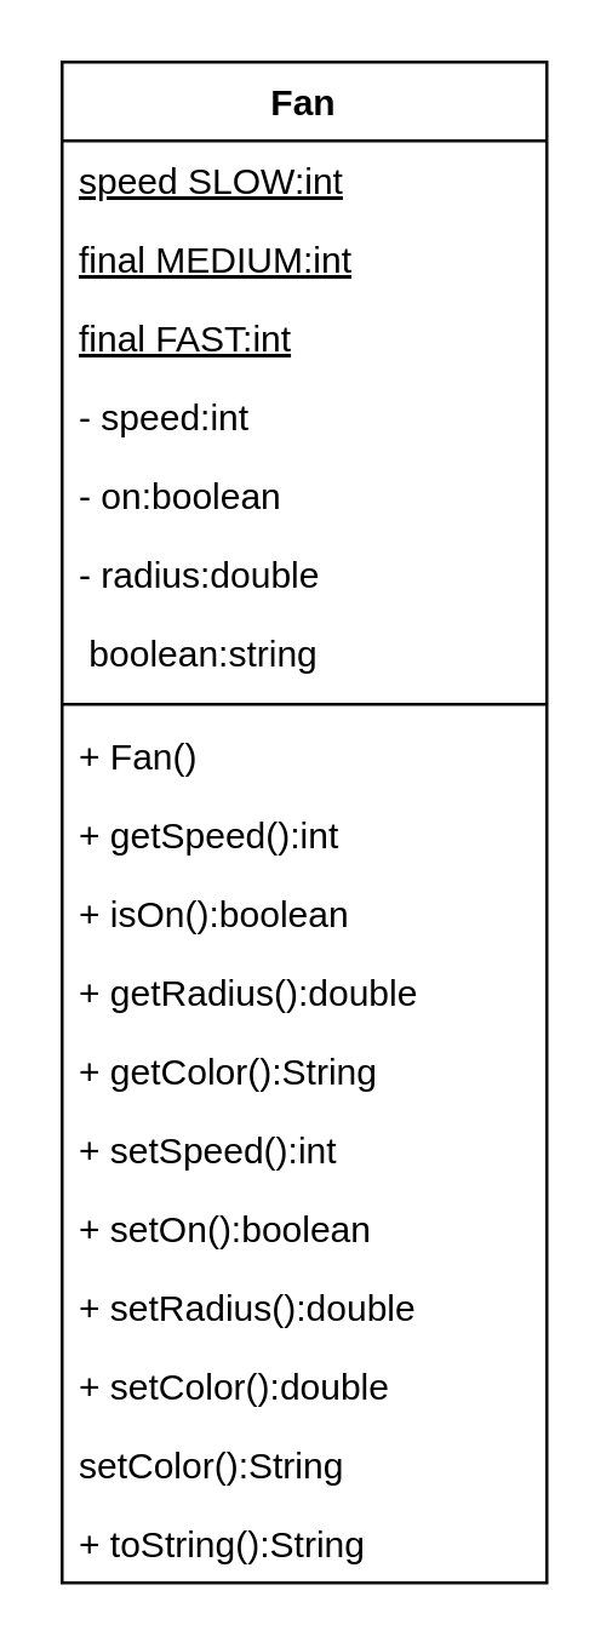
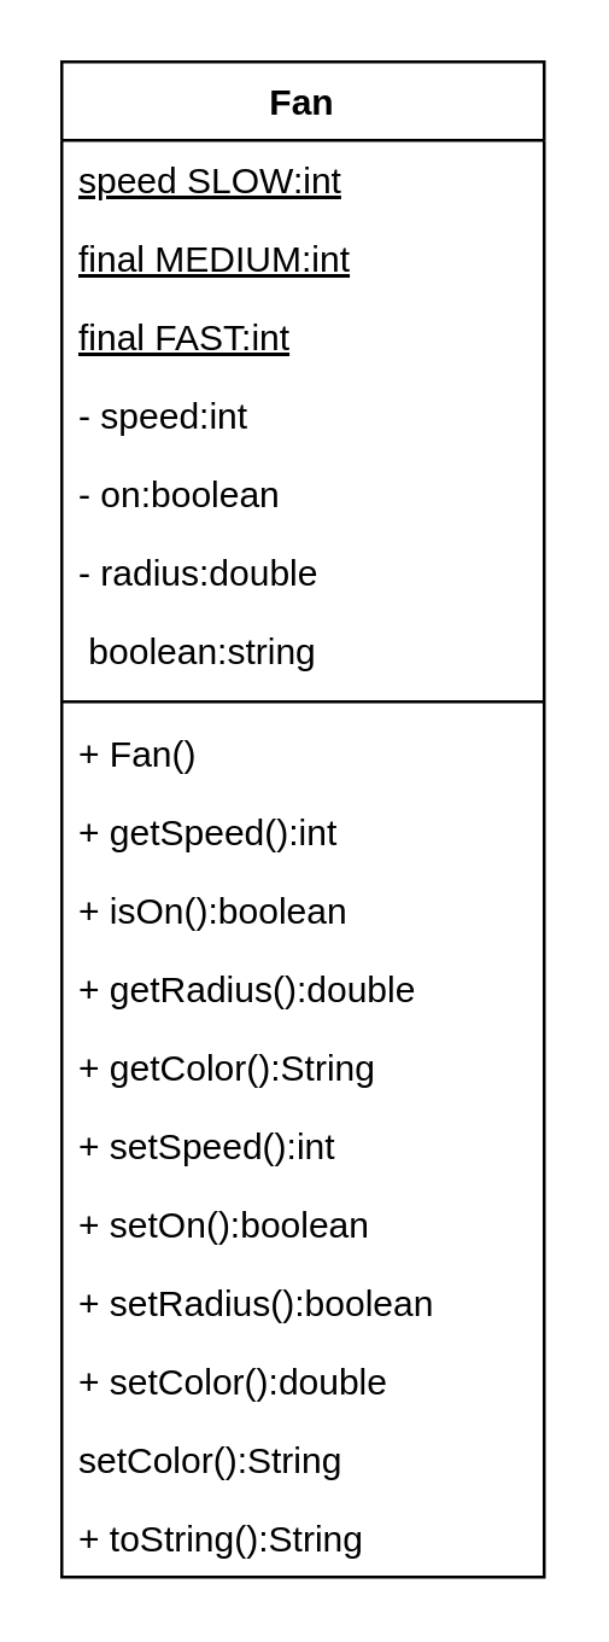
  <mxCell id="0" />
  <mxCell id="1" parent="0" />
  <mxCell id="2" value="Fan" style="swimlane;fontStyle=1;align=center;verticalAlign=top;childLayout=stackLayout;horizontal=1;startSize=26;horizontalStack=0;resizeParent=1;resizeParentMax=0;resizeLast=0;collapsible=1;marginBottom=0;" vertex="1" parent="1"><mxGeometry x="20" y="20" width="160" height="502" as="geometry" /></mxCell>
  <mxCell id="3" value="speed SLOW:int" style="text;strokeColor=none;fillColor=none;align=left;verticalAlign=top;spacingLeft=4;spacingRight=4;overflow=hidden;rotatable=0;points=[[0,0.5],[1,0.5]];portConstraint=eastwest;fontStyle=4" vertex="1" parent="2"><mxGeometry y="26" width="160" height="26" as="geometry" /></mxCell>
  <mxCell id="4" value="final MEDIUM:int" style="text;strokeColor=none;fillColor=none;align=left;verticalAlign=top;spacingLeft=4;spacingRight=4;overflow=hidden;rotatable=0;points=[[0,0.5],[1,0.5]];portConstraint=eastwest;fontStyle=4" vertex="1" parent="2"><mxGeometry y="52" width="160" height="26" as="geometry" /></mxCell>
  <mxCell id="5" value="final FAST:int&#10;" style="text;strokeColor=none;fillColor=none;align=left;verticalAlign=top;spacingLeft=4;spacingRight=4;overflow=hidden;rotatable=0;points=[[0,0.5],[1,0.5]];portConstraint=eastwest;fontStyle=4" vertex="1" parent="2"><mxGeometry y="78" width="160" height="26" as="geometry" /></mxCell>
  <mxCell id="6" value="- speed:int" style="text;strokeColor=none;fillColor=none;align=left;verticalAlign=top;spacingLeft=4;spacingRight=4;overflow=hidden;rotatable=0;points=[[0,0.5],[1,0.5]];portConstraint=eastwest;" vertex="1" parent="2"><mxGeometry y="104" width="160" height="26" as="geometry" /></mxCell>
  <mxCell id="7" value="- on:boolean" style="text;strokeColor=none;fillColor=none;align=left;verticalAlign=top;spacingLeft=4;spacingRight=4;overflow=hidden;rotatable=0;points=[[0,0.5],[1,0.5]];portConstraint=eastwest;" vertex="1" parent="2"><mxGeometry y="130" width="160" height="26" as="geometry" /></mxCell>
  <mxCell id="8" value="- radius:double" style="text;strokeColor=none;fillColor=none;align=left;verticalAlign=top;spacingLeft=4;spacingRight=4;overflow=hidden;rotatable=0;points=[[0,0.5],[1,0.5]];portConstraint=eastwest;" vertex="1" parent="2"><mxGeometry y="156" width="160" height="26" as="geometry" /></mxCell>
  <mxCell id="9" value=" boolean:string" style="text;strokeColor=none;fillColor=none;align=left;verticalAlign=top;spacingLeft=4;spacingRight=4;overflow=hidden;rotatable=0;points=[[0,0.5],[1,0.5]];portConstraint=eastwest;" vertex="1" parent="2"><mxGeometry y="182" width="160" height="26" as="geometry" /></mxCell>
  <mxCell id="10" value="" style="line;strokeWidth=1;fillColor=none;align=left;verticalAlign=middle;spacingTop=-1;spacingLeft=3;spacingRight=3;rotatable=0;labelPosition=right;points=[];portConstraint=eastwest;" vertex="1" parent="2"><mxGeometry y="208" width="160" height="8" as="geometry" /></mxCell>
  <mxCell id="11" value="+ Fan()" style="text;strokeColor=none;fillColor=none;align=left;verticalAlign=top;spacingLeft=4;spacingRight=4;overflow=hidden;rotatable=0;points=[[0,0.5],[1,0.5]];portConstraint=eastwest;" vertex="1" parent="2"><mxGeometry y="216" width="160" height="26" as="geometry" /></mxCell>
  <mxCell id="12" value="+ getSpeed():int" style="text;strokeColor=none;fillColor=none;align=left;verticalAlign=top;spacingLeft=4;spacingRight=4;overflow=hidden;rotatable=0;points=[[0,0.5],[1,0.5]];portConstraint=eastwest;" vertex="1" parent="2"><mxGeometry y="242" width="160" height="26" as="geometry" /></mxCell>
  <mxCell id="13" value="+ isOn():boolean" style="text;strokeColor=none;fillColor=none;align=left;verticalAlign=top;spacingLeft=4;spacingRight=4;overflow=hidden;rotatable=0;points=[[0,0.5],[1,0.5]];portConstraint=eastwest;" vertex="1" parent="2"><mxGeometry y="268" width="160" height="26" as="geometry" /></mxCell>
  <mxCell id="14" value="+ getRadius():double" style="text;strokeColor=none;fillColor=none;align=left;verticalAlign=top;spacingLeft=4;spacingRight=4;overflow=hidden;rotatable=0;points=[[0,0.5],[1,0.5]];portConstraint=eastwest;" vertex="1" parent="2"><mxGeometry y="294" width="160" height="26" as="geometry" /></mxCell>
  <mxCell id="15" value="+ getColor():String" style="text;strokeColor=none;fillColor=none;align=left;verticalAlign=top;spacingLeft=4;spacingRight=4;overflow=hidden;rotatable=0;points=[[0,0.5],[1,0.5]];portConstraint=eastwest;" vertex="1" parent="2"><mxGeometry y="320" width="160" height="26" as="geometry" /></mxCell>
  <mxCell id="16" value="+ setSpeed():int" style="text;strokeColor=none;fillColor=none;align=left;verticalAlign=top;spacingLeft=4;spacingRight=4;overflow=hidden;rotatable=0;points=[[0,0.5],[1,0.5]];portConstraint=eastwest;" vertex="1" parent="2"><mxGeometry y="346" width="160" height="26" as="geometry" /></mxCell>
  <mxCell id="17" value="+ setOn():boolean" style="text;strokeColor=none;fillColor=none;align=left;verticalAlign=top;spacingLeft=4;spacingRight=4;overflow=hidden;rotatable=0;points=[[0,0.5],[1,0.5]];portConstraint=eastwest;" vertex="1" parent="2"><mxGeometry y="372" width="160" height="26" as="geometry" /></mxCell>
- <mxCell id="18" value="+ setRadius():double" style="text;strokeColor=none;fillColor=none;align=left;verticalAlign=top;spacingLeft=4;spacingRight=4;overflow=hidden;rotatable=0;points=[[0,0.5],[1,0.5]];portConstraint=eastwest;" vertex="1" parent="2"><mxGeometry y="398" width="160" height="26" as="geometry" /></mxCell>
+ <mxCell id="18" value="+ setRadius():boolean" style="text;strokeColor=none;fillColor=none;align=left;verticalAlign=top;spacingLeft=4;spacingRight=4;overflow=hidden;rotatable=0;points=[[0,0.5],[1,0.5]];portConstraint=eastwest;" vertex="1" parent="2"><mxGeometry y="398" width="160" height="26" as="geometry" /></mxCell>
  <mxCell id="19" value="+ setColor():double" style="text;strokeColor=none;fillColor=none;align=left;verticalAlign=top;spacingLeft=4;spacingRight=4;overflow=hidden;rotatable=0;points=[[0,0.5],[1,0.5]];portConstraint=eastwest;" vertex="1" parent="2"><mxGeometry y="424" width="160" height="26" as="geometry" /></mxCell>
  <mxCell id="20" value="setColor():String" style="text;strokeColor=none;fillColor=none;align=left;verticalAlign=top;spacingLeft=4;spacingRight=4;overflow=hidden;rotatable=0;points=[[0,0.5],[1,0.5]];portConstraint=eastwest;" vertex="1" parent="2"><mxGeometry y="450" width="160" height="26" as="geometry" /></mxCell>
  <mxCell id="21" value="+ toString():String" style="text;strokeColor=none;fillColor=none;align=left;verticalAlign=top;spacingLeft=4;spacingRight=4;overflow=hidden;rotatable=0;points=[[0,0.5],[1,0.5]];portConstraint=eastwest;" vertex="1" parent="2"><mxGeometry y="476" width="160" height="26" as="geometry" /></mxCell>
